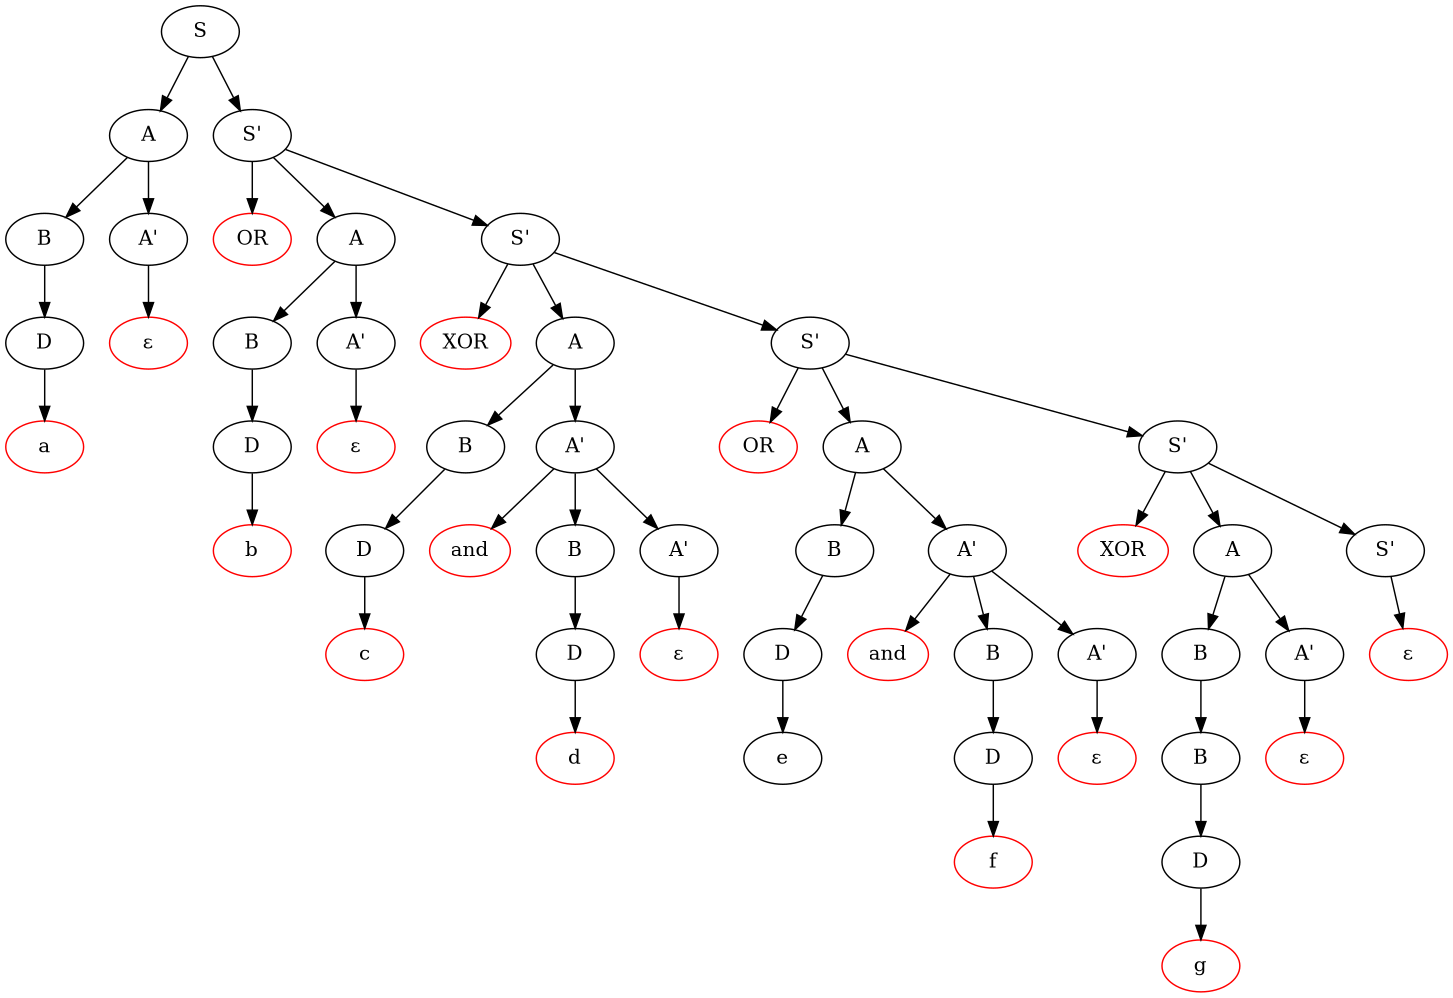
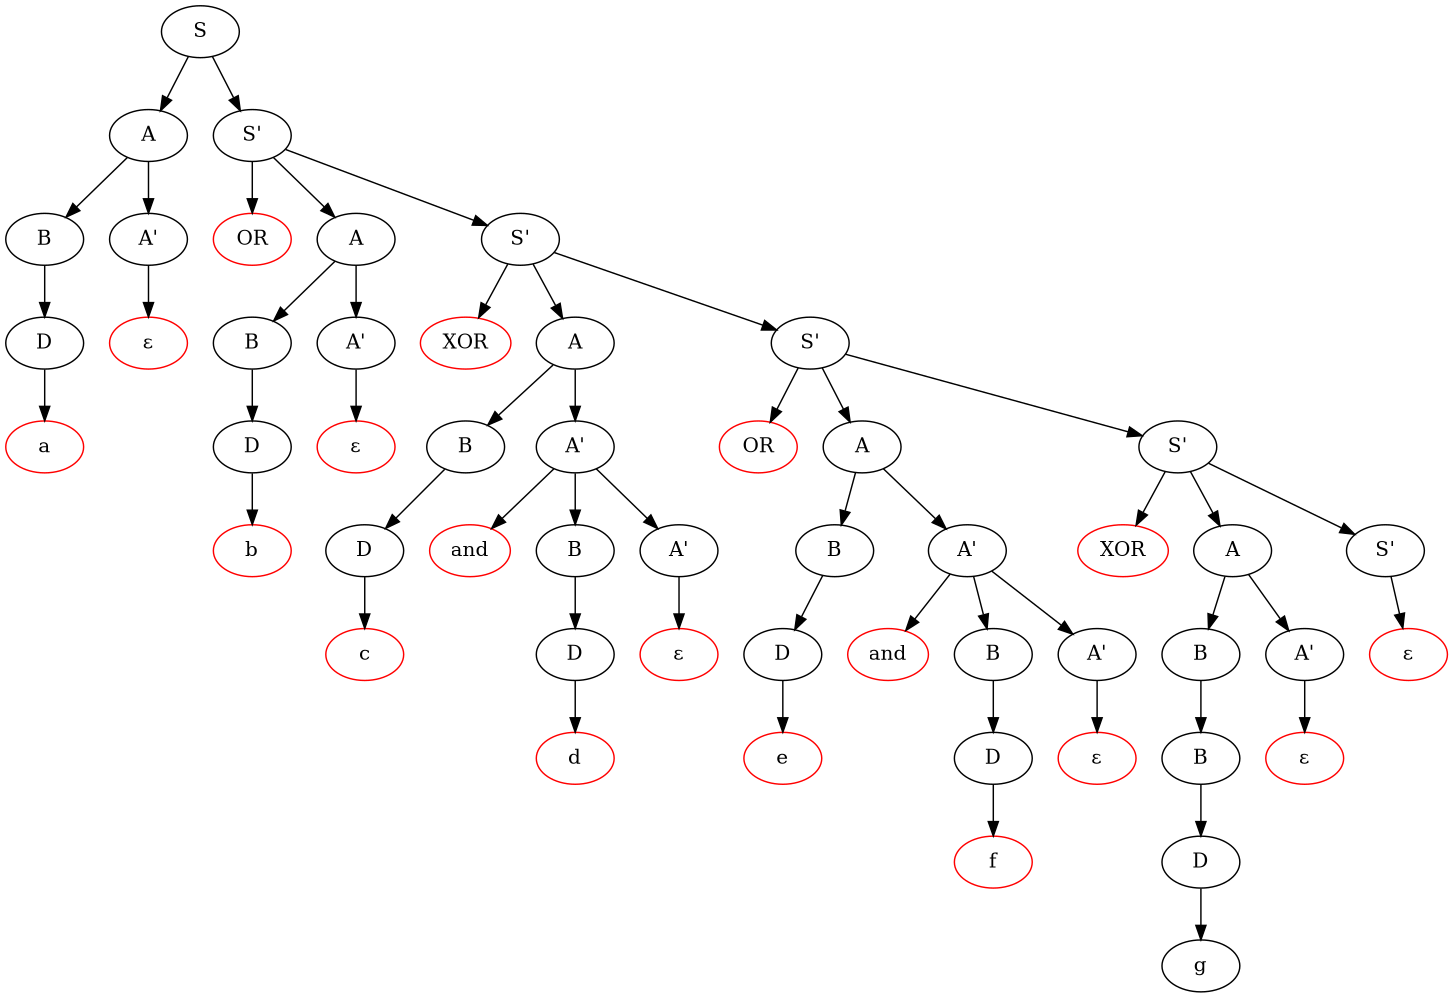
  digraph {
    n1 [label=S]
    n2 [label=A]
    n3 [label="S'"]
    n4 [label=B]
    n5 [label="A'"]
    n6 [color=red label=OR]
    n7 [label=A]
    n8 [label="S'"]
    n9 [label=D]
    n10 [color=red label="ε"]
    n11 [color=red label=a]
    n12 [label=B]
    n13 [label="A'"]
    n14 [color=red label=XOR]
    n15 [label=A]
    n16 [label="S'"]
    n17 [label=D]
    n18 [color=red label="ε"]
    n19 [color=red label=b]
    n20 [label=B]
    n21 [label="A'"]
    n22 [color=red label=OR]
    n23 [label=A]
    n24 [label="S'"]
    n25 [label=D]
    n26 [color=red label=and]
    n27 [label=B]
    n28 [label="A'"]
    n29 [color=red label=c]
    n30 [label=D]
    n31 [color=red label="ε"]
    n32 [color=red label=d]
    n33 [label=B]
    n34 [label="A'"]
    n35 [color=red label=XOR]
    n36 [label=A]
    n37 [label="S'"]
    n38 [label=D]
    n39 [color=red label=and]
    n40 [label=B]
    n41 [label="A'"]
-   n42 [color=black label=e]
+   n42 [color=red label=e]
    n43 [label=D]
    n44 [color=red label="ε"]
    n45 [color=red label=f]
    n46 [label=B]
    n47 [label="A'"]
    n48 [color=red label="ε"]
    n49 [label=B]
    n50 [color=red label="ε"]
    n51 [label=D]
-   n52 [color=red label=g]
+   n52 [color=black label=g]
    n1 -> n2
    n1 -> n3
    n2 -> n4
    n2 -> n5
    n3 -> n6
    n3 -> n7
    n3 -> n8
    n4 -> n9
    n5 -> n10
    n7 -> n12
    n7 -> n13
    n8 -> n14
    n8 -> n15
    n8 -> n16
    n9 -> n11
    n12 -> n17
    n13 -> n18
    n15 -> n20
    n15 -> n21
    n16 -> n22
    n16 -> n23
    n16 -> n24
    n17 -> n19
    n20 -> n25
    n21 -> n26
    n21 -> n27
    n21 -> n28
    n23 -> n33
    n23 -> n34
    n24 -> n35
    n24 -> n36
    n24 -> n37
    n25 -> n29
    n27 -> n30
    n28 -> n31
    n30 -> n32
    n33 -> n38
    n34 -> n39
    n34 -> n40
    n34 -> n41
    n36 -> n46
    n36 -> n47
    n37 -> n48
    n38 -> n42
    n40 -> n43
    n41 -> n44
    n43 -> n45
    n46 -> n49
    n47 -> n50
    n49 -> n51
    n51 -> n52
  }
